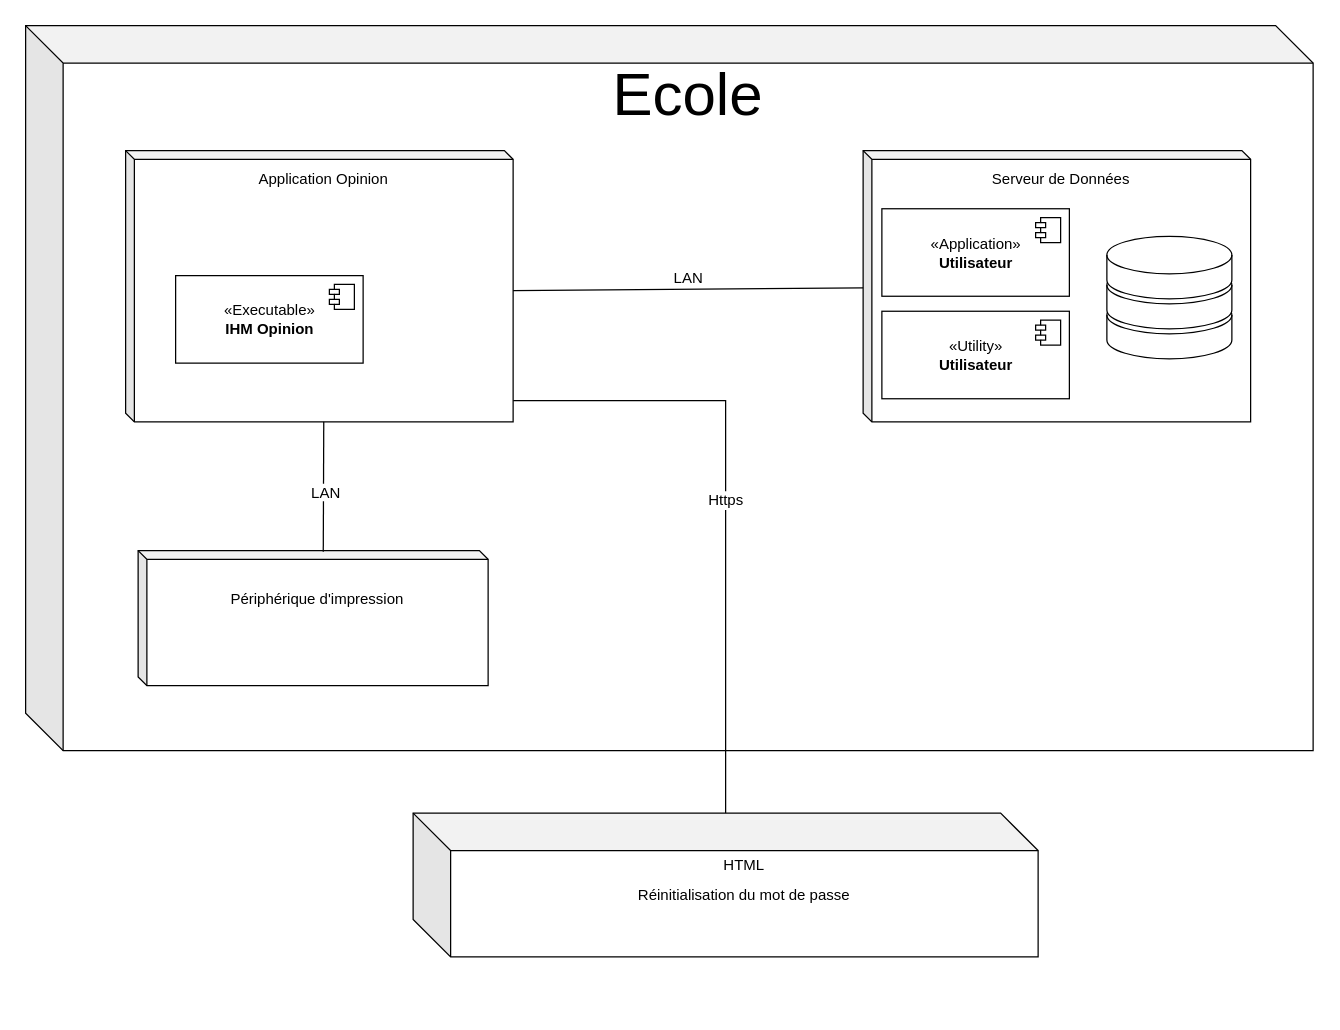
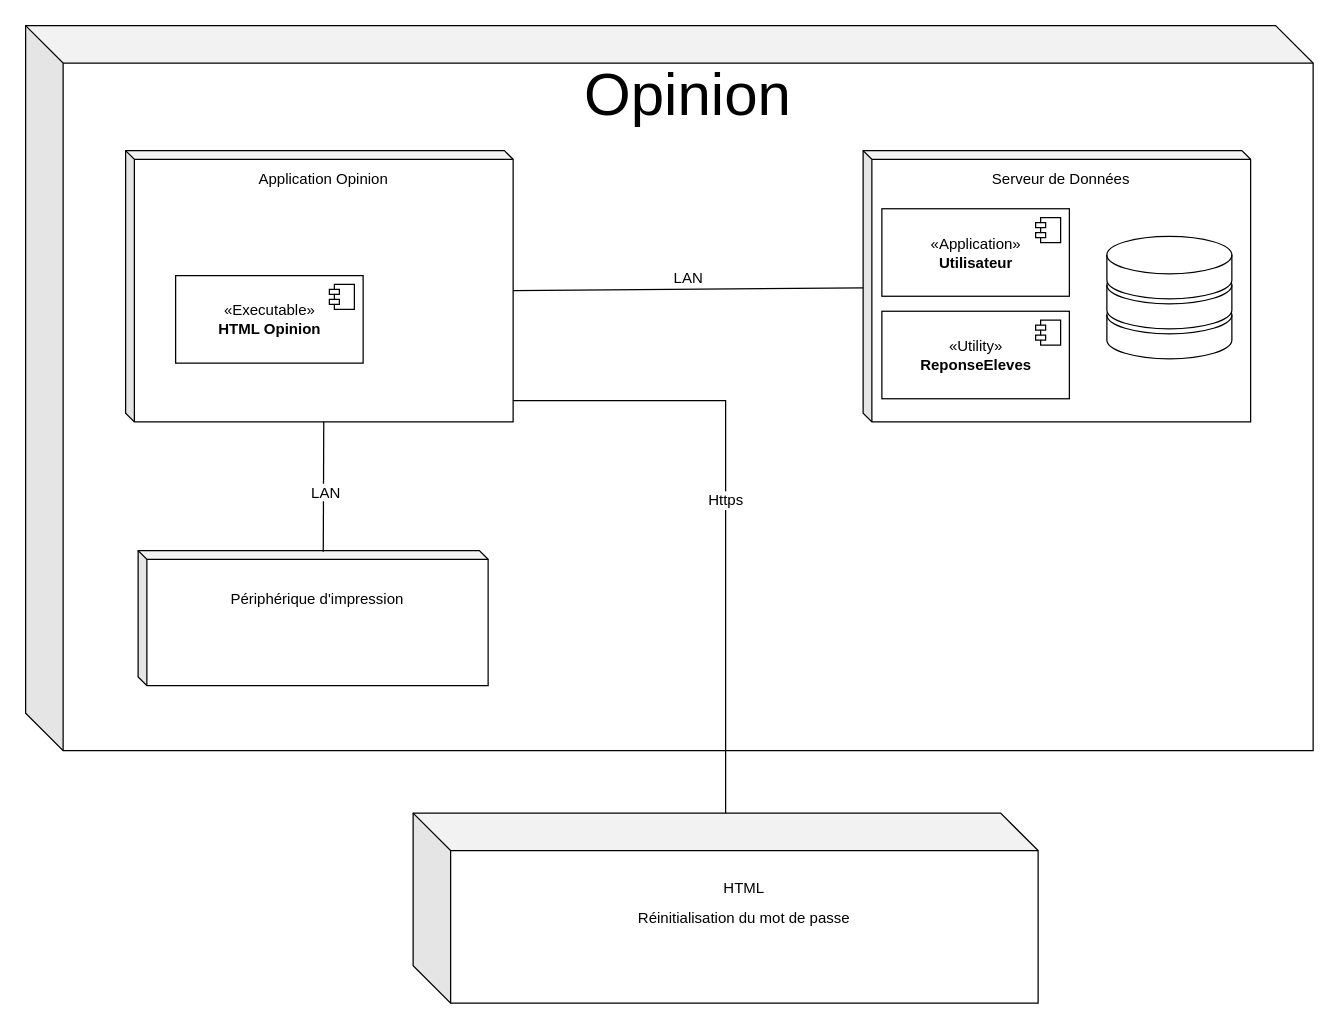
  <mxCell id="0" />
  <mxCell id="1" parent="0" />
- <mxCell id="2" value="Ecole" style="shape=cube;boundedLbl=1;backgroundOutline=1;darkOpacity=0.05;darkOpacity2=0.1;size=30;spacingTop=-500;fontSize=48;labelBackgroundColor=none;labelBorderColor=none;whiteSpace=wrap;html=1;strokeColor=default;shadow=0;sketch=0;" vertex="1" parent="1"><mxGeometry x="20" y="20" width="1030" height="580" as="geometry" /></mxCell>
+ <mxCell id="2" value="Opinion" style="shape=cube;boundedLbl=1;backgroundOutline=1;darkOpacity=0.05;darkOpacity2=0.1;size=30;spacingTop=-500;fontSize=48;labelBackgroundColor=none;labelBorderColor=none;whiteSpace=wrap;html=1;strokeColor=default;shadow=0;sketch=0;" vertex="1" parent="1"><mxGeometry x="20" y="20" width="1030" height="580" as="geometry" /></mxCell>
  <mxCell id="3" value="&lt;p style=&quot;line-height: 1;&quot;&gt;Serveur de Données&lt;/p&gt;" style="shape=cube;whiteSpace=wrap;html=1;boundedLbl=1;backgroundOutline=1;darkOpacity=0.05;darkOpacity2=0.1;size=7;spacing=8;spacingTop=-180;" vertex="1" parent="1"><mxGeometry x="690" y="120" width="310" height="217" as="geometry" /></mxCell>
  <mxCell id="4" value="" style="shape=cylinder3;whiteSpace=wrap;html=1;boundedLbl=1;backgroundOutline=1;size=15;" vertex="1" parent="1"><mxGeometry x="885" y="236.5" width="100" height="50" as="geometry" /></mxCell>
  <mxCell id="5" value="" style="shape=cylinder3;whiteSpace=wrap;html=1;boundedLbl=1;backgroundOutline=1;size=15;" vertex="1" parent="1"><mxGeometry x="885" y="212.5" width="100" height="50" as="geometry" /></mxCell>
  <mxCell id="6" value="" style="shape=cylinder3;whiteSpace=wrap;html=1;boundedLbl=1;backgroundOutline=1;size=15;" vertex="1" parent="1"><mxGeometry x="885" y="188.5" width="100" height="50" as="geometry" /></mxCell>
  <mxCell id="7" value="Https" style="edgeStyle=orthogonalEdgeStyle;rounded=0;orthogonalLoop=1;jettySize=auto;html=1;fontSize=12;endArrow=none;endFill=0;" edge="1" parent="1" source="8" target="18"><mxGeometry relative="1" as="geometry"><Array as="points"><mxPoint x="580" y="320" /></Array></mxGeometry></mxCell>
  <mxCell id="8" value="&lt;p style=&quot;line-height: 1;&quot;&gt;Application Opinion&lt;/p&gt;" style="shape=cube;whiteSpace=wrap;html=1;boundedLbl=1;backgroundOutline=1;darkOpacity=0.05;darkOpacity2=0.1;size=7;spacing=8;spacingTop=-180;" vertex="1" parent="1"><mxGeometry x="100" y="120" width="310" height="217" as="geometry" /></mxCell>
- <mxCell id="9" value="«Executable»&lt;br&gt;&lt;b&gt;IHM Opinion&lt;/b&gt;" style="html=1;dropTarget=0;fontSize=12;" vertex="1" parent="1"><mxGeometry x="140" y="220" width="150" height="70" as="geometry" /></mxCell>
+ <mxCell id="9" value="«Executable»&lt;br&gt;&lt;b&gt;HTML Opinion&lt;/b&gt;" style="html=1;dropTarget=0;fontSize=12;" vertex="1" parent="1"><mxGeometry x="140" y="220" width="150" height="70" as="geometry" /></mxCell>
  <mxCell id="10" value="" style="shape=module;jettyWidth=8;jettyHeight=4;fontSize=12;" vertex="1" parent="9"><mxGeometry x="1" width="20" height="20" relative="1" as="geometry"><mxPoint x="-27" y="7" as="offset" /></mxGeometry></mxCell>
  <mxCell id="11" value="&lt;p style=&quot;line-height: 1;&quot;&gt;Périphérique d'impression&lt;/p&gt;" style="shape=cube;whiteSpace=wrap;html=1;boundedLbl=1;backgroundOutline=1;darkOpacity=0.05;darkOpacity2=0.1;size=7;spacing=8;spacingTop=-40;" vertex="1" parent="1"><mxGeometry x="110" y="440" width="280" height="108" as="geometry" /></mxCell>
  <mxCell id="12" value="«Application»&lt;br&gt;&lt;b&gt;Utilisateur&lt;/b&gt;" style="html=1;dropTarget=0;fontSize=12;" vertex="1" parent="1"><mxGeometry x="705" y="166.5" width="150" height="70" as="geometry" /></mxCell>
  <mxCell id="13" value="" style="shape=module;jettyWidth=8;jettyHeight=4;fontSize=12;" vertex="1" parent="12"><mxGeometry x="1" width="20" height="20" relative="1" as="geometry"><mxPoint x="-27" y="7" as="offset" /></mxGeometry></mxCell>
- <mxCell id="14" value="«Utility»&lt;br&gt;&lt;b&gt;Utilisateur&lt;/b&gt;" style="html=1;dropTarget=0;fontSize=12;" vertex="1" parent="1"><mxGeometry x="705" y="248.5" width="150" height="70" as="geometry" /></mxCell>
+ <mxCell id="14" value="«Utility»&lt;br&gt;&lt;b&gt;ReponseEleves&lt;/b&gt;" style="html=1;dropTarget=0;fontSize=12;" vertex="1" parent="1"><mxGeometry x="705" y="248.5" width="150" height="70" as="geometry" /></mxCell>
  <mxCell id="15" value="" style="shape=module;jettyWidth=8;jettyHeight=4;fontSize=12;" vertex="1" parent="14"><mxGeometry x="1" width="20" height="20" relative="1" as="geometry"><mxPoint x="-27" y="7" as="offset" /></mxGeometry></mxCell>
  <mxCell id="16" value="LAN" style="endArrow=none;html=1;rounded=0;fontSize=12;exitX=0;exitY=0;exitDx=310;exitDy=112.0;exitPerimeter=0;verticalAlign=bottom;endFill=0;" edge="1" parent="1" source="8" target="3"><mxGeometry width="50" height="50" relative="1" as="geometry"><mxPoint x="540" y="330" as="sourcePoint" /><mxPoint x="590" y="280" as="targetPoint" /></mxGeometry></mxCell>
  <mxCell id="17" value="LAN" style="endArrow=none;html=1;rounded=0;fontSize=12;exitX=0;exitY=0;exitDx=158.5;exitDy=217.0;exitPerimeter=0;entryX=0.529;entryY=0.009;entryDx=0;entryDy=0;entryPerimeter=0;endFill=0;verticalAlign=bottom;" edge="1" parent="1" source="8" target="11"><mxGeometry x="0.262" y="2" width="50" height="50" relative="1" as="geometry"><mxPoint x="540" y="330" as="sourcePoint" /><mxPoint x="590" y="280" as="targetPoint" /><mxPoint as="offset" /></mxGeometry></mxCell>
- <mxCell id="18" value="&lt;p style=&quot;line-height: 1;&quot;&gt;HTML&lt;/p&gt;&lt;p style=&quot;line-height: 1;&quot;&gt;Réinitialisation du mot de passe&lt;/p&gt;" style="shape=cube;whiteSpace=wrap;html=1;boundedLbl=1;backgroundOutline=1;darkOpacity=0.05;darkOpacity2=0.1;size=30;spacing=8;spacingTop=-40;" vertex="1" parent="1"><mxGeometry x="330" y="650" width="500" height="115" as="geometry" /></mxCell>
+ <mxCell id="18" value="&lt;p style=&quot;line-height: 1;&quot;&gt;HTML&lt;/p&gt;&lt;p style=&quot;line-height: 1;&quot;&gt;Réinitialisation du mot de passe&lt;/p&gt;" style="shape=cube;whiteSpace=wrap;html=1;boundedLbl=1;backgroundOutline=1;darkOpacity=0.05;darkOpacity2=0.1;size=30;spacing=8;spacingTop=-40;" vertex="1" parent="1"><mxGeometry x="330" y="650" width="500" height="152" as="geometry" /></mxCell>
